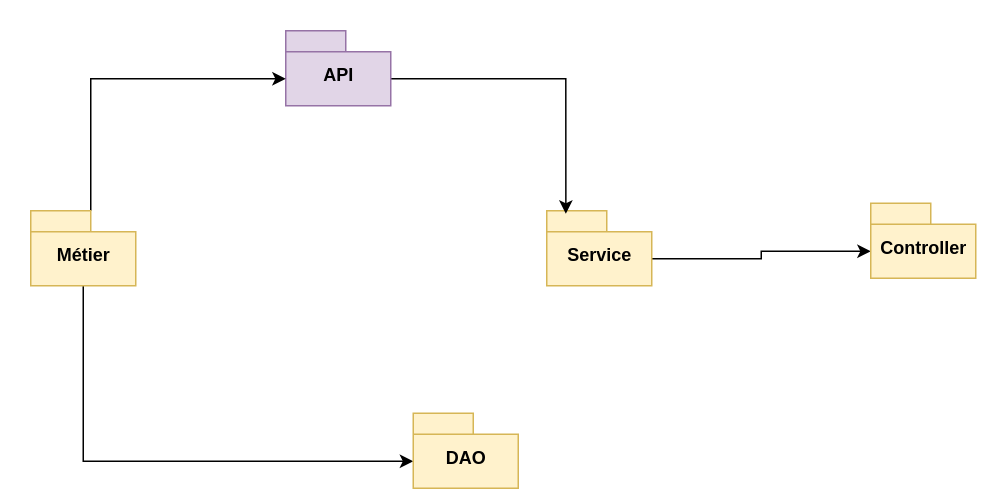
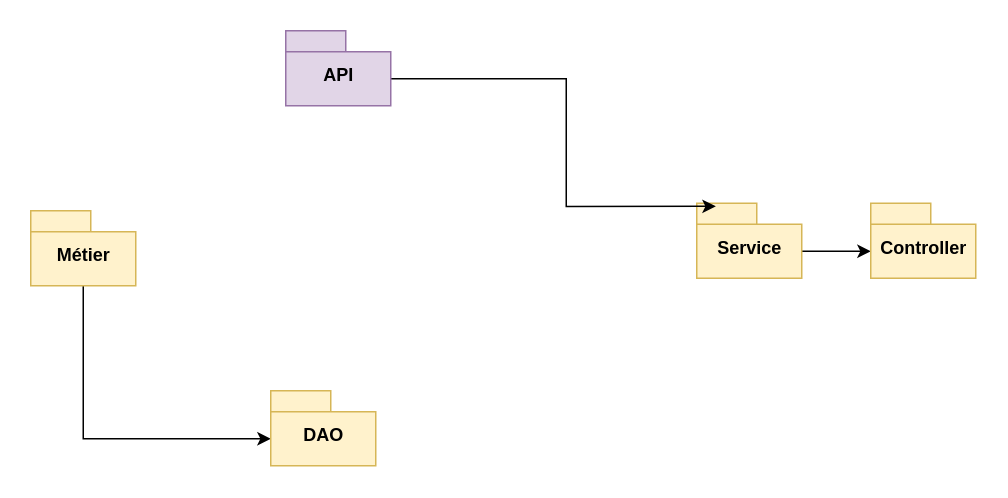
  <mxCell id="0" />
  <mxCell id="1" parent="0" />
  <mxCell id="2" style="edgeStyle=orthogonalEdgeStyle;rounded=0;orthogonalLoop=1;jettySize=auto;html=1;exitX=0;exitY=0;exitDx=70;exitDy=32;exitPerimeter=0;entryX=0;entryY=0;entryDx=0;entryDy=32;entryPerimeter=0;" parent="1" source="3" target="9" edge="1"><mxGeometry relative="1" as="geometry" /></mxCell>
- <mxCell id="3" value="Service" style="shape=folder;fontStyle=1;spacingTop=10;tabWidth=40;tabHeight=14;tabPosition=left;html=1;fillColor=#fff2cc;strokeColor=#d6b656;" parent="1" vertex="1"><mxGeometry x="364" y="140" width="70" height="50" as="geometry" /></mxCell>
+ <mxCell id="3" value="Service" style="shape=folder;fontStyle=1;spacingTop=10;tabWidth=40;tabHeight=14;tabPosition=left;html=1;fillColor=#fff2cc;strokeColor=#d6b656;" parent="1" vertex="1"><mxGeometry x="464" y="135" width="70" height="50" as="geometry" /></mxCell>
  <mxCell id="4" style="edgeStyle=orthogonalEdgeStyle;rounded=0;orthogonalLoop=1;jettySize=auto;html=1;exitX=0;exitY=0;exitDx=70;exitDy=32;exitPerimeter=0;entryX=0.182;entryY=0.041;entryDx=0;entryDy=0;entryPerimeter=0;" parent="1" source="5" target="3" edge="1"><mxGeometry relative="1" as="geometry"><Array as="points"><mxPoint x="377" y="52" /></Array></mxGeometry></mxCell>
  <mxCell id="5" value="API" style="shape=folder;fontStyle=1;spacingTop=10;tabWidth=40;tabHeight=14;tabPosition=left;html=1;fillColor=#e1d5e7;strokeColor=#9673a6;" parent="1" vertex="1"><mxGeometry x="190" y="20" width="70" height="50" as="geometry" /></mxCell>
- <mxCell id="6" style="edgeStyle=orthogonalEdgeStyle;rounded=0;orthogonalLoop=1;jettySize=auto;html=1;exitX=0;exitY=0;exitDx=40;exitDy=0;exitPerimeter=0;entryX=0;entryY=0;entryDx=0;entryDy=32;entryPerimeter=0;" parent="1" source="8" target="5" edge="1"><mxGeometry relative="1" as="geometry" /></mxCell>
  <mxCell id="7" style="edgeStyle=orthogonalEdgeStyle;rounded=0;orthogonalLoop=1;jettySize=auto;html=1;exitX=0.5;exitY=1;exitDx=0;exitDy=0;exitPerimeter=0;entryX=0;entryY=0;entryDx=0;entryDy=32;entryPerimeter=0;" parent="1" source="8" target="10" edge="1"><mxGeometry relative="1" as="geometry" /></mxCell>
  <mxCell id="8" value="Métier" style="shape=folder;fontStyle=1;spacingTop=10;tabWidth=40;tabHeight=14;tabPosition=left;html=1;fillColor=#fff2cc;strokeColor=#d6b656;" parent="1" vertex="1"><mxGeometry x="20" y="140" width="70" height="50" as="geometry" /></mxCell>
  <mxCell id="9" value="Controller" style="shape=folder;fontStyle=1;spacingTop=10;tabWidth=40;tabHeight=14;tabPosition=left;html=1;fillColor=#fff2cc;strokeColor=#d6b656;" parent="1" vertex="1"><mxGeometry x="580" y="135" width="70" height="50" as="geometry" /></mxCell>
- <mxCell id="10" value="DAO" style="shape=folder;fontStyle=1;spacingTop=10;tabWidth=40;tabHeight=14;tabPosition=left;html=1;fillColor=#fff2cc;strokeColor=#d6b656;" parent="1" vertex="1"><mxGeometry x="275" y="275" width="70" height="50" as="geometry" /></mxCell>
+ <mxCell id="10" value="DAO" style="shape=folder;fontStyle=1;spacingTop=10;tabWidth=40;tabHeight=14;tabPosition=left;html=1;fillColor=#fff2cc;strokeColor=#d6b656;" parent="1" vertex="1"><mxGeometry x="180" y="260" width="70" height="50" as="geometry" /></mxCell>
